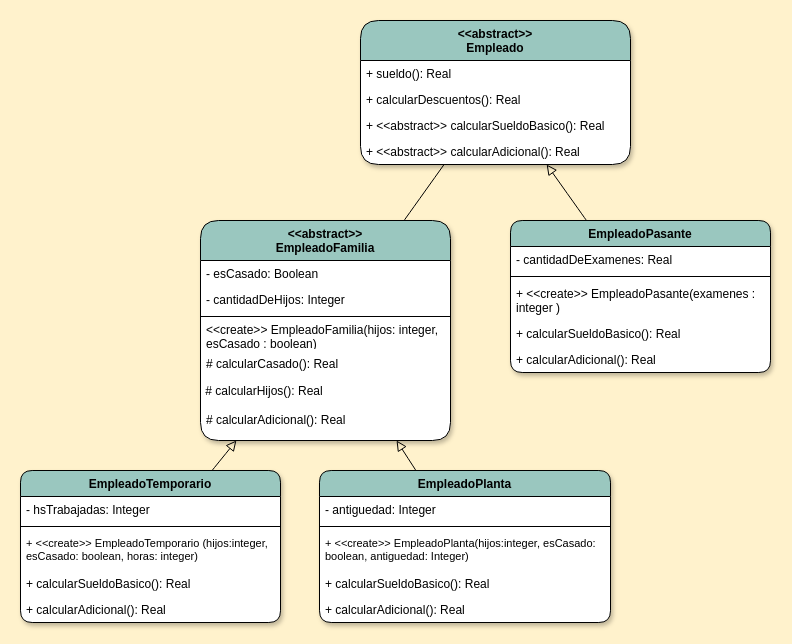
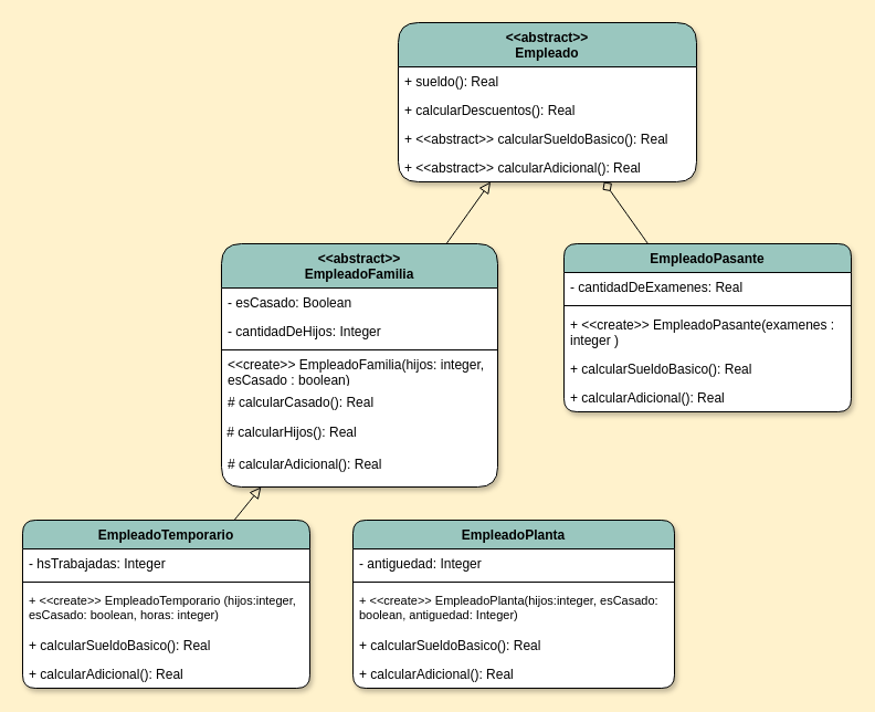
  <mxCell id="0" />
  <mxCell id="1" parent="0" />
  <mxCell id="2" value="&amp;lt;&amp;lt;abstract&amp;gt;&amp;gt;&lt;div&gt;Empleado&lt;/div&gt;" style="swimlane;fontStyle=1;align=center;verticalAlign=top;childLayout=stackLayout;horizontal=1;startSize=40;horizontalStack=0;resizeParent=1;resizeParentMax=0;resizeLast=0;collapsible=1;marginBottom=0;whiteSpace=wrap;html=1;rounded=1;shadow=1;fillColor=#9AC7BF;gradientColor=none;swimlaneFillColor=default;" parent="1" vertex="1"><mxGeometry x="360" y="20" width="270" height="144" as="geometry" /></mxCell>
  <mxCell id="3" value="+ sueldo(): Real" style="text;strokeColor=none;fillColor=none;align=left;verticalAlign=top;spacingLeft=4;spacingRight=4;overflow=hidden;rotatable=0;points=[[0,0.5],[1,0.5]];portConstraint=eastwest;whiteSpace=wrap;html=1;" parent="2" vertex="1"><mxGeometry y="40" width="270" height="26" as="geometry" /></mxCell>
  <mxCell id="4" value="+ calcularDescuentos(): Real" style="text;strokeColor=none;fillColor=none;align=left;verticalAlign=top;spacingLeft=4;spacingRight=4;overflow=hidden;rotatable=0;points=[[0,0.5],[1,0.5]];portConstraint=eastwest;whiteSpace=wrap;html=1;" parent="2" vertex="1"><mxGeometry y="66" width="270" height="26" as="geometry" /></mxCell>
  <mxCell id="5" value="+ &amp;lt;&amp;lt;abstract&amp;gt;&amp;gt; calcularSueldoBasico(): Real" style="text;strokeColor=none;fillColor=none;align=left;verticalAlign=top;spacingLeft=4;spacingRight=4;overflow=hidden;rotatable=0;points=[[0,0.5],[1,0.5]];portConstraint=eastwest;whiteSpace=wrap;html=1;" parent="2" vertex="1"><mxGeometry y="92" width="270" height="26" as="geometry" /></mxCell>
  <mxCell id="6" value="+ &amp;lt;&amp;lt;abstract&amp;gt;&amp;gt; calcularAdicional(): Real" style="text;strokeColor=none;fillColor=none;align=left;verticalAlign=top;spacingLeft=4;spacingRight=4;overflow=hidden;rotatable=0;points=[[0,0.5],[1,0.5]];portConstraint=eastwest;whiteSpace=wrap;html=1;" parent="2" vertex="1"><mxGeometry y="118" width="270" height="26" as="geometry" /></mxCell>
  <mxCell id="7" style="edgeStyle=none;curved=1;rounded=0;orthogonalLoop=1;jettySize=auto;html=1;fontSize=12;startSize=8;endSize=8;endArrow=block;endFill=0;strokeColor=#000000;" parent="1" source="8" target="29" edge="1"><mxGeometry relative="1" as="geometry" /></mxCell>
  <mxCell id="8" value="EmpleadoTemporario" style="swimlane;fontStyle=1;align=center;verticalAlign=top;childLayout=stackLayout;horizontal=1;startSize=26;horizontalStack=0;resizeParent=1;resizeParentMax=0;resizeLast=0;collapsible=1;marginBottom=0;whiteSpace=wrap;html=1;rounded=1;shadow=1;fillColor=#9AC7BF;gradientColor=none;swimlaneFillColor=default;" parent="1" vertex="1"><mxGeometry x="20" y="470" width="260" height="152" as="geometry" /></mxCell>
  <mxCell id="9" value="- hsTrabajadas: Integer" style="text;strokeColor=none;fillColor=none;align=left;verticalAlign=top;spacingLeft=4;spacingRight=4;overflow=hidden;rotatable=0;points=[[0,0.5],[1,0.5]];portConstraint=eastwest;whiteSpace=wrap;html=1;" parent="8" vertex="1"><mxGeometry y="26" width="260" height="26" as="geometry" /></mxCell>
  <mxCell id="10" value="" style="line;strokeWidth=1;fillColor=none;align=left;verticalAlign=middle;spacingTop=-1;spacingLeft=3;spacingRight=3;rotatable=0;labelPosition=right;points=[];portConstraint=eastwest;strokeColor=inherit;" parent="8" vertex="1"><mxGeometry y="52" width="260" height="8" as="geometry" /></mxCell>
  <mxCell id="11" value="+ &amp;lt;&amp;lt;create&amp;gt;&amp;gt; EmpleadoTemporario (hijos:integer, esCasado: boolean, horas: integer)" style="text;strokeColor=none;fillColor=none;align=left;verticalAlign=top;spacingLeft=4;spacingRight=4;overflow=hidden;rotatable=0;points=[[0,0.5],[1,0.5]];portConstraint=eastwest;whiteSpace=wrap;html=1;fontSize=11;" parent="8" vertex="1"><mxGeometry y="60" width="260" height="40" as="geometry" /></mxCell>
  <mxCell id="12" value="+ calcularSueldoBasico(): Real" style="text;strokeColor=none;fillColor=none;align=left;verticalAlign=top;spacingLeft=4;spacingRight=4;overflow=hidden;rotatable=0;points=[[0,0.5],[1,0.5]];portConstraint=eastwest;whiteSpace=wrap;html=1;" parent="8" vertex="1"><mxGeometry y="100" width="260" height="26" as="geometry" /></mxCell>
  <mxCell id="13" value="+ calcularAdicional(): Real" style="text;strokeColor=none;fillColor=none;align=left;verticalAlign=top;spacingLeft=4;spacingRight=4;overflow=hidden;rotatable=0;points=[[0,0.5],[1,0.5]];portConstraint=eastwest;whiteSpace=wrap;html=1;" parent="8" vertex="1"><mxGeometry y="126" width="260" height="26" as="geometry" /></mxCell>
- <mxCell id="14" style="edgeStyle=none;curved=1;rounded=0;orthogonalLoop=1;jettySize=auto;html=1;fontSize=12;startSize=8;endSize=8;strokeColor=#000000;align=center;verticalAlign=middle;fontFamily=Helvetica;fontColor=default;labelBackgroundColor=default;endArrow=block;endFill=0;" parent="1" source="15" target="29" edge="1"><mxGeometry relative="1" as="geometry" /></mxCell>
  <mxCell id="15" value="EmpleadoPlanta" style="swimlane;fontStyle=1;align=center;verticalAlign=top;childLayout=stackLayout;horizontal=1;startSize=26;horizontalStack=0;resizeParent=1;resizeParentMax=0;resizeLast=0;collapsible=1;marginBottom=0;whiteSpace=wrap;html=1;rounded=1;shadow=1;fillColor=#9AC7BF;gradientColor=none;swimlaneFillColor=default;" parent="1" vertex="1"><mxGeometry x="319" y="470" width="291" height="152" as="geometry" /></mxCell>
  <mxCell id="16" value="- antiguedad: Integer" style="text;strokeColor=none;fillColor=none;align=left;verticalAlign=top;spacingLeft=4;spacingRight=4;overflow=hidden;rotatable=0;points=[[0,0.5],[1,0.5]];portConstraint=eastwest;whiteSpace=wrap;html=1;" parent="15" vertex="1"><mxGeometry y="26" width="291" height="26" as="geometry" /></mxCell>
  <mxCell id="17" value="" style="line;strokeWidth=1;fillColor=none;align=left;verticalAlign=middle;spacingTop=-1;spacingLeft=3;spacingRight=3;rotatable=0;labelPosition=right;points=[];portConstraint=eastwest;strokeColor=inherit;" parent="15" vertex="1"><mxGeometry y="52" width="291" height="8" as="geometry" /></mxCell>
  <mxCell id="18" value="+ &amp;lt;&amp;lt;create&amp;gt;&amp;gt; EmpleadoPlanta(&lt;span style=&quot;font-size: 11px;&quot;&gt;hijos:integer, esCasado: boolean,&amp;nbsp;&lt;/span&gt;antiguedad: Integer)" style="text;strokeColor=none;fillColor=none;align=left;verticalAlign=top;spacingLeft=4;spacingRight=4;overflow=hidden;rotatable=0;points=[[0,0.5],[1,0.5]];portConstraint=eastwest;whiteSpace=wrap;html=1;fontSize=11;" parent="15" vertex="1"><mxGeometry y="60" width="291" height="40" as="geometry" /></mxCell>
  <mxCell id="19" value="+ calcularSueldoBasico(): Real" style="text;strokeColor=none;fillColor=none;align=left;verticalAlign=top;spacingLeft=4;spacingRight=4;overflow=hidden;rotatable=0;points=[[0,0.5],[1,0.5]];portConstraint=eastwest;whiteSpace=wrap;html=1;" parent="15" vertex="1"><mxGeometry y="100" width="291" height="26" as="geometry" /></mxCell>
  <mxCell id="20" value="+ calcularAdicional(): Real" style="text;strokeColor=none;fillColor=none;align=left;verticalAlign=top;spacingLeft=4;spacingRight=4;overflow=hidden;rotatable=0;points=[[0,0.5],[1,0.5]];portConstraint=eastwest;whiteSpace=wrap;html=1;" parent="15" vertex="1"><mxGeometry y="126" width="291" height="26" as="geometry" /></mxCell>
- <mxCell id="21" style="edgeStyle=none;curved=1;rounded=0;orthogonalLoop=1;jettySize=auto;html=1;fontSize=12;startSize=8;endSize=8;strokeColor=#000000;align=center;verticalAlign=middle;fontFamily=Helvetica;fontColor=default;labelBackgroundColor=default;endArrow=block;endFill=0;" parent="1" source="22" target="2" edge="1"><mxGeometry relative="1" as="geometry" /></mxCell>
+ <mxCell id="21" style="edgeStyle=none;curved=1;rounded=0;orthogonalLoop=1;jettySize=auto;html=1;fontSize=12;startSize=8;endSize=8;strokeColor=#000000;align=center;verticalAlign=middle;fontFamily=Helvetica;fontColor=default;labelBackgroundColor=default;endArrow=diamond;endFill=0;" parent="1" source="22" target="2" edge="1"><mxGeometry relative="1" as="geometry" /></mxCell>
  <mxCell id="22" value="EmpleadoPasante" style="swimlane;fontStyle=1;align=center;verticalAlign=top;childLayout=stackLayout;horizontal=1;startSize=26;horizontalStack=0;resizeParent=1;resizeParentMax=0;resizeLast=0;collapsible=1;marginBottom=0;whiteSpace=wrap;html=1;rounded=1;shadow=1;fillColor=#9AC7BF;gradientColor=none;swimlaneFillColor=default;" parent="1" vertex="1"><mxGeometry x="510" y="220" width="260" height="152" as="geometry" /></mxCell>
  <mxCell id="23" value="- cantidadDeExamenes: Real" style="text;strokeColor=none;fillColor=none;align=left;verticalAlign=top;spacingLeft=4;spacingRight=4;overflow=hidden;rotatable=0;points=[[0,0.5],[1,0.5]];portConstraint=eastwest;whiteSpace=wrap;html=1;" parent="22" vertex="1"><mxGeometry y="26" width="260" height="26" as="geometry" /></mxCell>
  <mxCell id="24" value="" style="line;strokeWidth=1;fillColor=none;align=left;verticalAlign=middle;spacingTop=-1;spacingLeft=3;spacingRight=3;rotatable=0;labelPosition=right;points=[];portConstraint=eastwest;strokeColor=inherit;" parent="22" vertex="1"><mxGeometry y="52" width="260" height="8" as="geometry" /></mxCell>
  <mxCell id="25" value="+ &amp;lt;&amp;lt;create&amp;gt;&amp;gt; EmpleadoPasante(examenes : integer )" style="text;strokeColor=none;fillColor=none;align=left;verticalAlign=top;spacingLeft=4;spacingRight=4;overflow=hidden;rotatable=0;points=[[0,0.5],[1,0.5]];portConstraint=eastwest;whiteSpace=wrap;html=1;" parent="22" vertex="1"><mxGeometry y="60" width="260" height="40" as="geometry" /></mxCell>
  <mxCell id="26" value="+ calcularSueldoBasico(): Real" style="text;strokeColor=none;fillColor=none;align=left;verticalAlign=top;spacingLeft=4;spacingRight=4;overflow=hidden;rotatable=0;points=[[0,0.5],[1,0.5]];portConstraint=eastwest;whiteSpace=wrap;html=1;" parent="22" vertex="1"><mxGeometry y="100" width="260" height="26" as="geometry" /></mxCell>
  <mxCell id="27" value="+ calcularAdicional(): Real" style="text;strokeColor=none;fillColor=none;align=left;verticalAlign=top;spacingLeft=4;spacingRight=4;overflow=hidden;rotatable=0;points=[[0,0.5],[1,0.5]];portConstraint=eastwest;whiteSpace=wrap;html=1;" parent="22" vertex="1"><mxGeometry y="126" width="260" height="26" as="geometry" /></mxCell>
- <mxCell id="28" style="edgeStyle=none;curved=1;rounded=0;orthogonalLoop=1;jettySize=auto;html=1;fontSize=12;startSize=8;endSize=8;strokeColor=#000000;align=center;verticalAlign=middle;fontFamily=Helvetica;fontColor=default;labelBackgroundColor=default;endArrow=none;endFill=0;" parent="1" source="29" target="2" edge="1"><mxGeometry relative="1" as="geometry" /></mxCell>
+ <mxCell id="28" style="edgeStyle=none;curved=1;rounded=0;orthogonalLoop=1;jettySize=auto;html=1;fontSize=12;startSize=8;endSize=8;strokeColor=#000000;align=center;verticalAlign=middle;fontFamily=Helvetica;fontColor=default;labelBackgroundColor=default;endArrow=block;endFill=0;" parent="1" source="29" target="2" edge="1"><mxGeometry relative="1" as="geometry" /></mxCell>
  <mxCell id="29" value="&amp;lt;&amp;lt;abstract&amp;gt;&amp;gt;&lt;div&gt;EmpleadoFamilia&lt;/div&gt;" style="swimlane;fontStyle=1;align=center;verticalAlign=top;childLayout=stackLayout;horizontal=1;startSize=40;horizontalStack=0;resizeParent=1;resizeParentMax=0;resizeLast=0;collapsible=1;marginBottom=0;whiteSpace=wrap;html=1;rounded=1;shadow=1;fillColor=#9AC7BF;gradientColor=none;swimlaneFillColor=default;" parent="1" vertex="1"><mxGeometry x="200" y="220" width="250" height="220" as="geometry" /></mxCell>
  <mxCell id="30" value="- esCasado: Boolean" style="text;strokeColor=none;fillColor=none;align=left;verticalAlign=top;spacingLeft=4;spacingRight=4;overflow=hidden;rotatable=0;points=[[0,0.5],[1,0.5]];portConstraint=eastwest;whiteSpace=wrap;html=1;" parent="29" vertex="1"><mxGeometry y="40" width="250" height="26" as="geometry" /></mxCell>
  <mxCell id="31" value="- cantidadDeHijos: Integer" style="text;strokeColor=none;fillColor=none;align=left;verticalAlign=top;spacingLeft=4;spacingRight=4;overflow=hidden;rotatable=0;points=[[0,0.5],[1,0.5]];portConstraint=eastwest;whiteSpace=wrap;html=1;" parent="29" vertex="1"><mxGeometry y="66" width="250" height="26" as="geometry" /></mxCell>
  <mxCell id="32" value="" style="line;strokeWidth=1;fillColor=none;align=left;verticalAlign=middle;spacingTop=-1;spacingLeft=3;spacingRight=3;rotatable=0;labelPosition=right;points=[];portConstraint=eastwest;strokeColor=inherit;" parent="29" vertex="1"><mxGeometry y="92" width="250" height="8" as="geometry" /></mxCell>
  <mxCell id="33" value="&amp;lt;&amp;lt;create&amp;gt;&amp;gt; EmpleadoFamilia(hijos: integer, esCasado : boolean)" style="text;strokeColor=none;fillColor=none;align=left;verticalAlign=middle;spacingLeft=4;spacingRight=4;overflow=hidden;points=[[0,0.5],[1,0.5]];portConstraint=eastwest;rotatable=0;whiteSpace=wrap;html=1;fontFamily=Helvetica;" vertex="1" parent="29"><mxGeometry y="100" width="250" height="30" as="geometry" /></mxCell>
  <mxCell id="34" value="# calcularCasado(): Real" style="text;strokeColor=none;fillColor=none;align=left;verticalAlign=top;spacingLeft=4;spacingRight=4;overflow=hidden;rotatable=0;points=[[0,0.5],[1,0.5]];portConstraint=eastwest;whiteSpace=wrap;html=1;" parent="29" vertex="1"><mxGeometry y="130" width="250" height="26" as="geometry" /></mxCell>
  <mxCell id="35" value="&lt;span style=&quot;font-family: Helvetica;&quot;&gt;&amp;nbsp;# calcularHijos(): Real&lt;/span&gt;" style="text;html=1;align=left;verticalAlign=middle;whiteSpace=wrap;rounded=0;fontFamily=Architects Daughter;fontSource=https%3A%2F%2Ffonts.googleapis.com%2Fcss%3Ffamily%3DArchitects%2BDaughter;" vertex="1" parent="29"><mxGeometry y="156" width="250" height="30" as="geometry" /></mxCell>
  <mxCell id="36" value="&lt;div&gt;# calcularAdicional(): Real&lt;/div&gt;" style="text;strokeColor=none;fillColor=none;align=left;verticalAlign=top;spacingLeft=4;spacingRight=4;overflow=hidden;rotatable=0;points=[[0,0.5],[1,0.5]];portConstraint=eastwest;whiteSpace=wrap;html=1;" parent="29" vertex="1"><mxGeometry y="186" width="250" height="34" as="geometry" /></mxCell>
